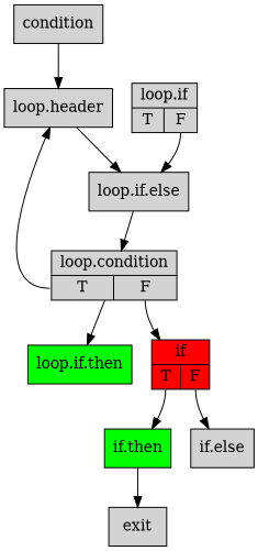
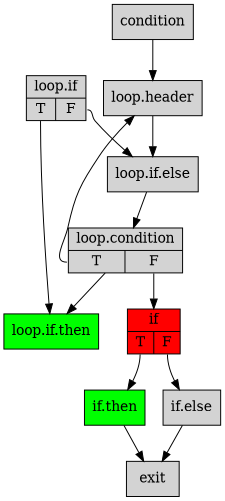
  digraph {
    node [shape=record style=filled]
    n1 [label="{loop.header}"]
    n2 [label="{loop.if.else}"]
    n3 [label=condition]
    n4 [label="{loop.if|{<s0>T|<s1>F}}"]
    n5 [fillcolor=green label="{loop.if.then}"]
    n6 [label="{loop.condition|{<s0>T|<s1>F}}"]
    n7 [fillcolor=red label="{if|{<s0>T|<s1>F}}"]
    n8 [fillcolor=green label="{if.then}"]
    n9 [label="{if.else}"]
    exit
    n1 -> n2
    n2 -> n6
    n3 -> n1
    n4 -> n2 [tailport=s1]
+   n4 -> n5 [tailport=s0]
    n6 -> n1 [tailport=s0]
    n6 -> n5
    n6 -> n7 [tailport=s1]
    n7 -> n8 [tailport=s0]
    n7 -> n9 [tailport=s1]
    n8 -> exit
+   n9 -> exit
  }
